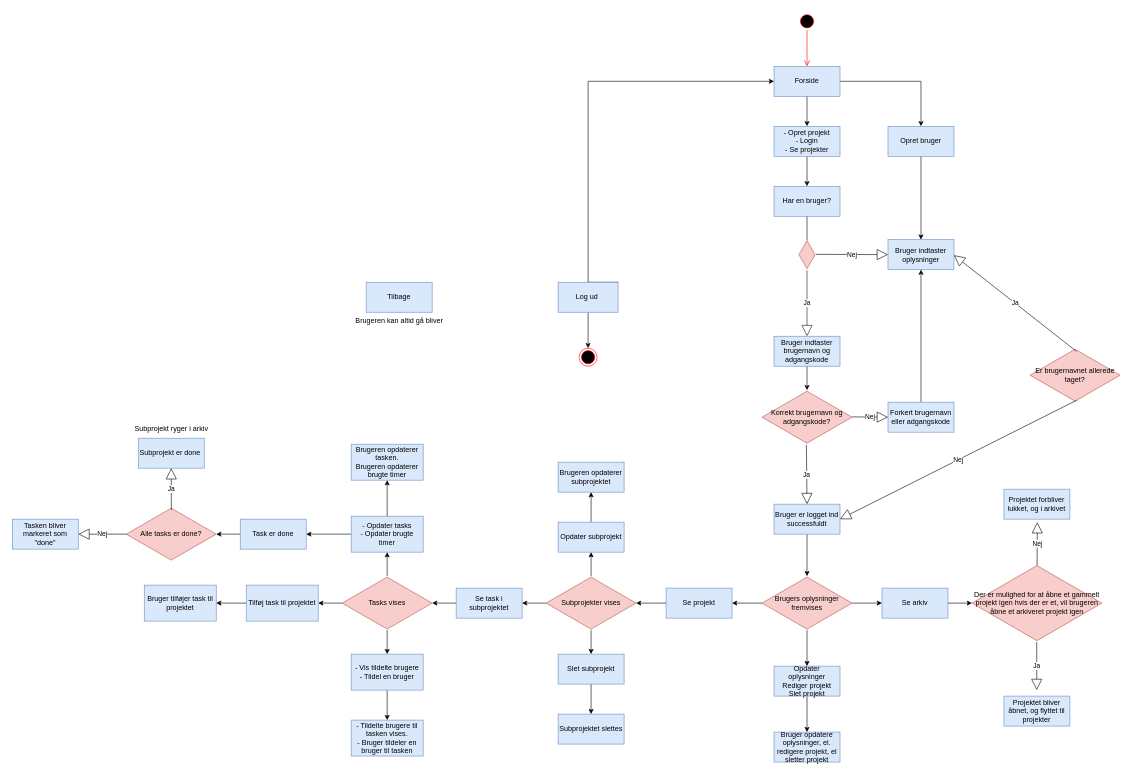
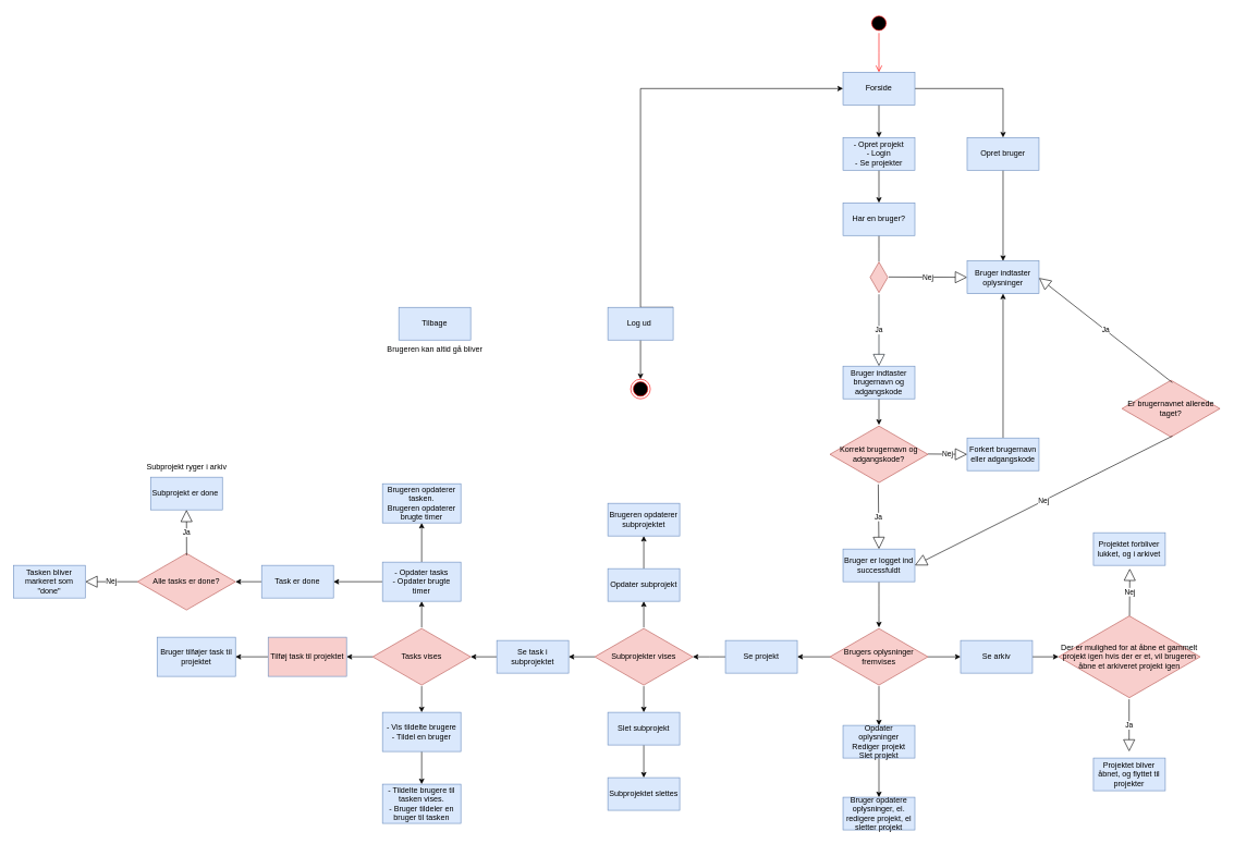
  <mxCell id="0" />
  <mxCell id="1" parent="0" />
  <mxCell id="2" style="edgeStyle=orthogonalEdgeStyle;rounded=0;orthogonalLoop=1;jettySize=auto;html=1;exitX=0.5;exitY=1;exitDx=0;exitDy=0;endArrow=none;endFill=0;" edge="1" parent="1" source="3"><mxGeometry relative="1" as="geometry"><mxPoint x="1345" y="400" as="targetPoint" /></mxGeometry></mxCell>
  <mxCell id="3" value="Har en bruger?" style="html=1;whiteSpace=wrap;fillColor=#dae8fc;strokeColor=#6c8ebf;" vertex="1" parent="1"><mxGeometry x="1290" y="310" width="110" height="50" as="geometry" /></mxCell>
  <mxCell id="4" value="" style="edgeStyle=orthogonalEdgeStyle;rounded=0;orthogonalLoop=1;jettySize=auto;html=1;" edge="1" parent="1" source="5" target="12"><mxGeometry relative="1" as="geometry" /></mxCell>
  <mxCell id="5" value="Bruger indtaster brugernavn og adgangskode" style="html=1;whiteSpace=wrap;fillColor=#dae8fc;strokeColor=#6c8ebf;" vertex="1" parent="1"><mxGeometry x="1290" y="560" width="110" height="50" as="geometry" /></mxCell>
  <mxCell id="6" style="edgeStyle=orthogonalEdgeStyle;rounded=0;orthogonalLoop=1;jettySize=auto;html=1;exitX=0.5;exitY=0;exitDx=0;exitDy=0;entryX=0.5;entryY=1;entryDx=0;entryDy=0;" edge="1" parent="1" source="7" target="9"><mxGeometry relative="1" as="geometry" /></mxCell>
  <mxCell id="7" value="Forkert brugernavn eller adgangskode" style="html=1;whiteSpace=wrap;fillColor=#dae8fc;strokeColor=#6c8ebf;" vertex="1" parent="1"><mxGeometry x="1480" y="670" width="110" height="50" as="geometry" /></mxCell>
  <mxCell id="8" value="Nej" style="endArrow=block;endSize=16;endFill=0;html=1;rounded=0;entryX=0;entryY=0.5;entryDx=0;entryDy=0;" edge="1" parent="1" target="9"><mxGeometry width="160" relative="1" as="geometry"><mxPoint x="1360" y="423.5" as="sourcePoint" /><mxPoint x="1470" y="424" as="targetPoint" /></mxGeometry></mxCell>
  <mxCell id="9" value="Bruger indtaster oplysninger" style="html=1;whiteSpace=wrap;fillColor=#dae8fc;strokeColor=#6c8ebf;" vertex="1" parent="1"><mxGeometry x="1480" y="399" width="110" height="50" as="geometry" /></mxCell>
  <mxCell id="10" value="Ja" style="endArrow=block;endSize=16;endFill=0;html=1;rounded=0;entryX=0.5;entryY=0;entryDx=0;entryDy=0;fillColor=#dae8fc;strokeColor=#141B24;" edge="1" parent="1" target="5"><mxGeometry width="160" relative="1" as="geometry"><mxPoint x="1345" y="450" as="sourcePoint" /><mxPoint x="1344.5" y="541" as="targetPoint" /></mxGeometry></mxCell>
  <mxCell id="11" value="" style="html=1;whiteSpace=wrap;aspect=fixed;shape=isoRectangle;rotation=90;fillColor=#f8cecc;strokeColor=#b85450;" vertex="1" parent="1"><mxGeometry x="1321.67" y="410" width="46.67" height="28" as="geometry" /></mxCell>
  <mxCell id="12" value="Korrekt brugernavn og adgangskode?" style="html=1;whiteSpace=wrap;aspect=fixed;shape=isoRectangle;fillColor=#f8cecc;strokeColor=#b85450;" vertex="1" parent="1"><mxGeometry x="1270" y="650" width="150" height="90" as="geometry" /></mxCell>
  <mxCell id="13" value="Nej" style="endArrow=block;endSize=16;endFill=0;html=1;rounded=0;entryX=0;entryY=0.5;entryDx=0;entryDy=0;" edge="1" parent="1" target="7"><mxGeometry width="160" relative="1" as="geometry"><mxPoint x="1420" y="694.5" as="sourcePoint" /><mxPoint x="1490" y="695" as="targetPoint" /></mxGeometry></mxCell>
  <mxCell id="14" value="" style="edgeStyle=orthogonalEdgeStyle;rounded=0;orthogonalLoop=1;jettySize=auto;html=1;" edge="1" parent="1" source="15"><mxGeometry relative="1" as="geometry"><mxPoint x="1345" y="960" as="targetPoint" /></mxGeometry></mxCell>
  <mxCell id="15" value="Bruger er logget ind successfuldt" style="html=1;whiteSpace=wrap;fillColor=#dae8fc;strokeColor=#6c8ebf;" vertex="1" parent="1"><mxGeometry x="1290" y="840" width="110" height="50" as="geometry" /></mxCell>
  <mxCell id="16" value="Ja" style="endArrow=block;endSize=16;endFill=0;html=1;rounded=0;exitX=0.493;exitY=1.011;exitDx=0;exitDy=0;exitPerimeter=0;entryX=0.5;entryY=0;entryDx=0;entryDy=0;" edge="1" parent="1" source="12" target="15"><mxGeometry width="160" relative="1" as="geometry"><mxPoint x="1340" y="880" as="sourcePoint" /><mxPoint x="1410" y="820" as="targetPoint" /></mxGeometry></mxCell>
  <mxCell id="17" value="" style="edgeStyle=orthogonalEdgeStyle;rounded=0;orthogonalLoop=1;jettySize=auto;html=1;" edge="1" parent="1" source="19" target="21"><mxGeometry relative="1" as="geometry" /></mxCell>
  <mxCell id="18" style="edgeStyle=orthogonalEdgeStyle;rounded=0;orthogonalLoop=1;jettySize=auto;html=1;exitX=1;exitY=0.5;exitDx=0;exitDy=0;entryX=0.5;entryY=0;entryDx=0;entryDy=0;" edge="1" parent="1" source="19" target="23"><mxGeometry relative="1" as="geometry" /></mxCell>
  <mxCell id="19" value="Forside" style="html=1;whiteSpace=wrap;fillColor=#dae8fc;strokeColor=#6c8ebf;" vertex="1" parent="1"><mxGeometry x="1290" y="110" width="110" height="50" as="geometry" /></mxCell>
  <mxCell id="20" value="" style="edgeStyle=orthogonalEdgeStyle;rounded=0;orthogonalLoop=1;jettySize=auto;html=1;" edge="1" parent="1" source="21" target="3"><mxGeometry relative="1" as="geometry" /></mxCell>
  <mxCell id="21" value="- Opret projekt&lt;div&gt;- Login&lt;/div&gt;&lt;div&gt;- Se projekter&lt;/div&gt;" style="html=1;whiteSpace=wrap;fillColor=#dae8fc;strokeColor=#6c8ebf;" vertex="1" parent="1"><mxGeometry x="1290" y="210" width="110" height="50" as="geometry" /></mxCell>
  <mxCell id="22" style="edgeStyle=orthogonalEdgeStyle;rounded=0;orthogonalLoop=1;jettySize=auto;html=1;exitX=0.5;exitY=1;exitDx=0;exitDy=0;" edge="1" parent="1" source="23" target="9"><mxGeometry relative="1" as="geometry" /></mxCell>
  <mxCell id="23" value="Opret bruger" style="html=1;whiteSpace=wrap;fillColor=#dae8fc;strokeColor=#6c8ebf;" vertex="1" parent="1"><mxGeometry x="1480" y="210" width="110" height="50" as="geometry" /></mxCell>
  <mxCell id="24" value="" style="edgeStyle=orthogonalEdgeStyle;rounded=0;orthogonalLoop=1;jettySize=auto;html=1;" edge="1" parent="1" source="27" target="29"><mxGeometry relative="1" as="geometry" /></mxCell>
  <mxCell id="25" value="" style="edgeStyle=orthogonalEdgeStyle;rounded=0;orthogonalLoop=1;jettySize=auto;html=1;" edge="1" parent="1" source="27" target="31"><mxGeometry relative="1" as="geometry" /></mxCell>
  <mxCell id="26" value="" style="edgeStyle=orthogonalEdgeStyle;rounded=0;orthogonalLoop=1;jettySize=auto;html=1;" edge="1" parent="1" source="27" target="33"><mxGeometry relative="1" as="geometry" /></mxCell>
  <mxCell id="27" value="Brugers oplysninger fremvises" style="html=1;whiteSpace=wrap;aspect=fixed;shape=isoRectangle;fillColor=#f8cecc;strokeColor=#b85450;" vertex="1" parent="1"><mxGeometry x="1270" y="960" width="150" height="90" as="geometry" /></mxCell>
  <mxCell id="28" value="" style="edgeStyle=orthogonalEdgeStyle;rounded=0;orthogonalLoop=1;jettySize=auto;html=1;" edge="1" parent="1" source="29"><mxGeometry relative="1" as="geometry"><mxPoint x="1060" y="1005" as="targetPoint" /></mxGeometry></mxCell>
  <mxCell id="29" value="Se projekt" style="html=1;whiteSpace=wrap;fillColor=#dae8fc;strokeColor=#6c8ebf;" vertex="1" parent="1"><mxGeometry x="1110" y="980" width="110" height="50" as="geometry" /></mxCell>
  <mxCell id="30" value="" style="edgeStyle=orthogonalEdgeStyle;rounded=0;orthogonalLoop=1;jettySize=auto;html=1;" edge="1" parent="1" source="31" target="34"><mxGeometry relative="1" as="geometry" /></mxCell>
  <mxCell id="31" value="&lt;div&gt;Opdater oplysninger&lt;/div&gt;&lt;div&gt;Rediger projekt&lt;/div&gt;&lt;div&gt;Slet projekt&lt;/div&gt;" style="html=1;whiteSpace=wrap;fillColor=#dae8fc;strokeColor=#6c8ebf;" vertex="1" parent="1"><mxGeometry x="1290" y="1110" width="110" height="50" as="geometry" /></mxCell>
  <mxCell id="32" value="" style="edgeStyle=orthogonalEdgeStyle;rounded=0;orthogonalLoop=1;jettySize=auto;html=1;" edge="1" parent="1" source="33" target="80"><mxGeometry relative="1" as="geometry" /></mxCell>
  <mxCell id="33" value="Se arkiv" style="html=1;whiteSpace=wrap;fillColor=#dae8fc;strokeColor=#6c8ebf;" vertex="1" parent="1"><mxGeometry x="1470" y="980" width="110" height="50" as="geometry" /></mxCell>
  <mxCell id="34" value="Bruger opdatere oplysninger, el. redigere projekt, el sletter projekt" style="html=1;whiteSpace=wrap;fillColor=#dae8fc;strokeColor=#6c8ebf;" vertex="1" parent="1"><mxGeometry x="1290" y="1220" width="110" height="50" as="geometry" /></mxCell>
  <mxCell id="35" value="" style="edgeStyle=orthogonalEdgeStyle;rounded=0;orthogonalLoop=1;jettySize=auto;html=1;" edge="1" parent="1" source="38" target="40"><mxGeometry relative="1" as="geometry" /></mxCell>
  <mxCell id="36" value="" style="edgeStyle=orthogonalEdgeStyle;rounded=0;orthogonalLoop=1;jettySize=auto;html=1;" edge="1" parent="1" source="38" target="44"><mxGeometry relative="1" as="geometry" /></mxCell>
  <mxCell id="37" value="" style="edgeStyle=orthogonalEdgeStyle;rounded=0;orthogonalLoop=1;jettySize=auto;html=1;" edge="1" parent="1" source="38" target="42"><mxGeometry relative="1" as="geometry" /></mxCell>
  <mxCell id="38" value="Subprojekter vises" style="html=1;whiteSpace=wrap;aspect=fixed;shape=isoRectangle;fillColor=#f8cecc;strokeColor=#b85450;" vertex="1" parent="1"><mxGeometry x="910" y="960" width="150" height="90" as="geometry" /></mxCell>
  <mxCell id="39" value="" style="edgeStyle=orthogonalEdgeStyle;rounded=0;orthogonalLoop=1;jettySize=auto;html=1;" edge="1" parent="1" source="40" target="46"><mxGeometry relative="1" as="geometry" /></mxCell>
  <mxCell id="40" value="Opdater subprojekt" style="html=1;whiteSpace=wrap;fillColor=#dae8fc;strokeColor=#6c8ebf;" vertex="1" parent="1"><mxGeometry x="930" y="870" width="110" height="50" as="geometry" /></mxCell>
  <mxCell id="41" value="" style="edgeStyle=orthogonalEdgeStyle;rounded=0;orthogonalLoop=1;jettySize=auto;html=1;" edge="1" parent="1" source="42" target="45"><mxGeometry relative="1" as="geometry" /></mxCell>
  <mxCell id="42" value="Slet subprojekt" style="html=1;whiteSpace=wrap;fillColor=#dae8fc;strokeColor=#6c8ebf;" vertex="1" parent="1"><mxGeometry x="930" y="1090" width="110" height="50" as="geometry" /></mxCell>
  <mxCell id="43" value="" style="edgeStyle=orthogonalEdgeStyle;rounded=0;orthogonalLoop=1;jettySize=auto;html=1;" edge="1" parent="1" source="44" target="50"><mxGeometry relative="1" as="geometry" /></mxCell>
  <mxCell id="44" value="Se task i subprojektet" style="html=1;whiteSpace=wrap;fillColor=#dae8fc;strokeColor=#6c8ebf;" vertex="1" parent="1"><mxGeometry x="760" y="980" width="110" height="50" as="geometry" /></mxCell>
  <mxCell id="45" value="Subprojektet slettes" style="html=1;whiteSpace=wrap;fillColor=#dae8fc;strokeColor=#6c8ebf;" vertex="1" parent="1"><mxGeometry x="930" y="1190" width="110" height="50" as="geometry" /></mxCell>
  <mxCell id="46" value="Brugeren opdaterer subprojektet" style="html=1;whiteSpace=wrap;fillColor=#dae8fc;strokeColor=#6c8ebf;" vertex="1" parent="1"><mxGeometry x="930" y="770" width="110" height="50" as="geometry" /></mxCell>
  <mxCell id="47" value="" style="edgeStyle=orthogonalEdgeStyle;rounded=0;orthogonalLoop=1;jettySize=auto;html=1;" edge="1" parent="1" source="50" target="53"><mxGeometry relative="1" as="geometry" /></mxCell>
  <mxCell id="48" value="" style="edgeStyle=orthogonalEdgeStyle;rounded=0;orthogonalLoop=1;jettySize=auto;html=1;" edge="1" parent="1" source="50" target="55"><mxGeometry relative="1" as="geometry" /></mxCell>
  <mxCell id="49" value="" style="edgeStyle=orthogonalEdgeStyle;rounded=0;orthogonalLoop=1;jettySize=auto;html=1;" edge="1" parent="1" source="50" target="57"><mxGeometry relative="1" as="geometry" /></mxCell>
  <mxCell id="50" value="Tasks vises" style="html=1;whiteSpace=wrap;aspect=fixed;shape=isoRectangle;fillColor=#f8cecc;strokeColor=#b85450;" vertex="1" parent="1"><mxGeometry x="570" y="960" width="150" height="90" as="geometry" /></mxCell>
  <mxCell id="51" value="" style="edgeStyle=orthogonalEdgeStyle;rounded=0;orthogonalLoop=1;jettySize=auto;html=1;" edge="1" parent="1" source="53" target="58"><mxGeometry relative="1" as="geometry" /></mxCell>
  <mxCell id="52" value="" style="edgeStyle=orthogonalEdgeStyle;rounded=0;orthogonalLoop=1;jettySize=auto;html=1;" edge="1" parent="1" source="53" target="73"><mxGeometry relative="1" as="geometry" /></mxCell>
  <mxCell id="53" value="- Opdater tasks&lt;div&gt;- Opdater brugte timer&lt;/div&gt;" style="rounded=0;whiteSpace=wrap;html=1;fillColor=#dae8fc;strokeColor=#6c8ebf;" vertex="1" parent="1"><mxGeometry x="585" y="860" width="120" height="60" as="geometry" /></mxCell>
  <mxCell id="54" value="" style="edgeStyle=orthogonalEdgeStyle;rounded=0;orthogonalLoop=1;jettySize=auto;html=1;" edge="1" parent="1" source="55" target="60"><mxGeometry relative="1" as="geometry" /></mxCell>
- <mxCell id="55" value="Tilføj task til projektet" style="rounded=0;whiteSpace=wrap;html=1;fillColor=#dae8fc;strokeColor=#6c8ebf;" vertex="1" parent="1"><mxGeometry x="410" y="975" width="120" height="60" as="geometry" /></mxCell>
+ <mxCell id="55" value="Tilføj task til projektet" style="rounded=0;whiteSpace=wrap;html=1;fillColor=#f8cecc;strokeColor=#6c8ebf;" vertex="1" parent="1"><mxGeometry x="410" y="975" width="120" height="60" as="geometry" /></mxCell>
  <mxCell id="56" value="" style="edgeStyle=orthogonalEdgeStyle;rounded=0;orthogonalLoop=1;jettySize=auto;html=1;" edge="1" parent="1" source="57" target="59"><mxGeometry relative="1" as="geometry" /></mxCell>
  <mxCell id="57" value="- Vis tildelte brugere&lt;div&gt;- Tildel en bruger&lt;/div&gt;" style="rounded=0;whiteSpace=wrap;html=1;fillColor=#dae8fc;strokeColor=#6c8ebf;" vertex="1" parent="1"><mxGeometry x="585" y="1090" width="120" height="60" as="geometry" /></mxCell>
  <mxCell id="58" value="Brugeren opdaterer tasken.&lt;div&gt;Brugeren opdaterer brugte timer&lt;/div&gt;" style="rounded=0;whiteSpace=wrap;html=1;fillColor=#dae8fc;strokeColor=#6c8ebf;" vertex="1" parent="1"><mxGeometry x="585" y="740" width="120" height="60" as="geometry" /></mxCell>
  <mxCell id="59" value="- Tildelte brugere til tasken vises.&lt;div&gt;- Bruger tildeler en bruger til tasken&lt;/div&gt;" style="rounded=0;whiteSpace=wrap;html=1;fillColor=#dae8fc;strokeColor=#6c8ebf;" vertex="1" parent="1"><mxGeometry x="585" y="1200" width="120" height="60" as="geometry" /></mxCell>
  <mxCell id="60" value="Bruger tilføjer task til projektet" style="rounded=0;whiteSpace=wrap;html=1;fillColor=#dae8fc;strokeColor=#6c8ebf;" vertex="1" parent="1"><mxGeometry x="240" y="975" width="120" height="60" as="geometry" /></mxCell>
  <mxCell id="61" value="" style="ellipse;html=1;shape=startState;fillColor=#000000;strokeColor=#ff0000;" vertex="1" parent="1"><mxGeometry x="1330" y="20" width="30" height="30" as="geometry" /></mxCell>
  <mxCell id="62" value="" style="edgeStyle=orthogonalEdgeStyle;html=1;verticalAlign=bottom;endArrow=open;endSize=8;strokeColor=#ff0000;rounded=0;" edge="1" source="61" parent="1"><mxGeometry relative="1" as="geometry"><mxPoint x="1345" y="110" as="targetPoint" /></mxGeometry></mxCell>
  <mxCell id="63" style="edgeStyle=orthogonalEdgeStyle;rounded=0;orthogonalLoop=1;jettySize=auto;html=1;exitX=1;exitY=0;exitDx=0;exitDy=0;entryX=0;entryY=0.5;entryDx=0;entryDy=0;" edge="1" parent="1" source="65" target="19"><mxGeometry relative="1" as="geometry"><Array as="points"><mxPoint x="980" y="470" /><mxPoint x="980" y="135" /></Array></mxGeometry></mxCell>
  <mxCell id="64" style="edgeStyle=orthogonalEdgeStyle;rounded=0;orthogonalLoop=1;jettySize=auto;html=1;exitX=0.5;exitY=1;exitDx=0;exitDy=0;entryX=0.5;entryY=0;entryDx=0;entryDy=0;" edge="1" parent="1" source="65" target="69"><mxGeometry relative="1" as="geometry" /></mxCell>
  <mxCell id="65" value="Log ud&amp;nbsp;" style="html=1;whiteSpace=wrap;fillColor=#dae8fc;strokeColor=#6c8ebf;" vertex="1" parent="1"><mxGeometry x="930" y="470" width="100" height="50" as="geometry" /></mxCell>
  <mxCell id="66" value="Er brugernavnet allerede taget?" style="html=1;whiteSpace=wrap;aspect=fixed;shape=isoRectangle;fillColor=#f8cecc;strokeColor=#b85450;" vertex="1" parent="1"><mxGeometry x="1717" y="580" width="150" height="90" as="geometry" /></mxCell>
  <mxCell id="67" value="Ja" style="endArrow=block;endSize=16;endFill=0;html=1;rounded=0;entryX=1;entryY=0.5;entryDx=0;entryDy=0;exitX=0.514;exitY=0.057;exitDx=0;exitDy=0;exitPerimeter=0;" edge="1" parent="1" source="66"><mxGeometry width="160" relative="1" as="geometry"><mxPoint x="1792" y="770" as="sourcePoint" /><mxPoint x="1590" y="425" as="targetPoint" /></mxGeometry></mxCell>
  <mxCell id="68" value="Nej" style="endArrow=block;endSize=16;endFill=0;html=1;rounded=0;entryX=1;entryY=0.5;entryDx=0;entryDy=0;exitX=0.515;exitY=0.966;exitDx=0;exitDy=0;exitPerimeter=0;" edge="1" parent="1" source="66" target="15"><mxGeometry width="160" relative="1" as="geometry"><mxPoint x="1790" y="469" as="sourcePoint" /><mxPoint x="1710" y="859" as="targetPoint" /></mxGeometry></mxCell>
  <mxCell id="69" value="" style="ellipse;html=1;shape=endState;fillColor=#000000;strokeColor=#ff0000;" vertex="1" parent="1"><mxGeometry x="965" y="580" width="30" height="30" as="geometry" /></mxCell>
  <mxCell id="70" value="Tilbage" style="html=1;whiteSpace=wrap;fillColor=#dae8fc;strokeColor=#6c8ebf;" vertex="1" parent="1"><mxGeometry x="610" y="470" width="110" height="50" as="geometry" /></mxCell>
  <mxCell id="71" value="Brugeren kan altid gå bliver" style="text;html=1;align=center;verticalAlign=middle;resizable=0;points=[];autosize=1;strokeColor=none;fillColor=none;" vertex="1" parent="1"><mxGeometry x="575" y="520" width="180" height="30" as="geometry" /></mxCell>
  <mxCell id="72" value="" style="edgeStyle=orthogonalEdgeStyle;rounded=0;orthogonalLoop=1;jettySize=auto;html=1;" edge="1" parent="1" source="73" target="74"><mxGeometry relative="1" as="geometry" /></mxCell>
  <mxCell id="73" value="Task er done" style="html=1;whiteSpace=wrap;fillColor=#dae8fc;strokeColor=#6c8ebf;" vertex="1" parent="1"><mxGeometry x="400" y="865" width="110" height="50" as="geometry" /></mxCell>
  <mxCell id="74" value="Alle tasks er done?" style="html=1;whiteSpace=wrap;aspect=fixed;shape=isoRectangle;fillColor=#f8cecc;strokeColor=#b85450;" vertex="1" parent="1"><mxGeometry x="210" y="845" width="150" height="90" as="geometry" /></mxCell>
  <mxCell id="75" value="Subprojekt er done&amp;nbsp;" style="html=1;whiteSpace=wrap;fillColor=#dae8fc;strokeColor=#6c8ebf;" vertex="1" parent="1"><mxGeometry x="230" y="730" width="110" height="50" as="geometry" /></mxCell>
  <mxCell id="76" value="Subprojekt ryger i arkiv" style="text;html=1;align=center;verticalAlign=middle;resizable=0;points=[];autosize=1;strokeColor=none;fillColor=none;" vertex="1" parent="1"><mxGeometry x="210" y="700" width="150" height="30" as="geometry" /></mxCell>
  <mxCell id="77" value="Ja" style="endArrow=block;endSize=16;endFill=0;html=1;rounded=0;entryX=0.5;entryY=1;entryDx=0;entryDy=0;exitX=0.501;exitY=0.053;exitDx=0;exitDy=0;exitPerimeter=0;" edge="1" parent="1" source="74" target="75"><mxGeometry width="160" relative="1" as="geometry"><mxPoint x="280" y="845" as="sourcePoint" /><mxPoint x="440" y="845" as="targetPoint" /></mxGeometry></mxCell>
  <mxCell id="78" value="Nej" style="endArrow=block;endSize=16;endFill=0;html=1;rounded=0;" edge="1" parent="1"><mxGeometry width="160" relative="1" as="geometry"><mxPoint x="210" y="890" as="sourcePoint" /><mxPoint x="130.15" y="890" as="targetPoint" /></mxGeometry></mxCell>
  <mxCell id="79" value="Tasken bliver markeret som &quot;done&quot;" style="html=1;whiteSpace=wrap;fillColor=#dae8fc;strokeColor=#6c8ebf;" vertex="1" parent="1"><mxGeometry x="20" y="865" width="110" height="50" as="geometry" /></mxCell>
  <mxCell id="80" value="Der er mulighed for at åbne et gammelt projekt igen hvis der er et, vil brugeren åbne et arkiveret projekt igen" style="html=1;whiteSpace=wrap;aspect=fixed;shape=isoRectangle;fillColor=#f8cecc;strokeColor=#b85450;" vertex="1" parent="1"><mxGeometry x="1620" y="940" width="216.67" height="130" as="geometry" /></mxCell>
  <mxCell id="81" value="Nej" style="endArrow=block;endSize=16;endFill=0;html=1;rounded=0;exitX=0.501;exitY=0.017;exitDx=0;exitDy=0;exitPerimeter=0;" edge="1" parent="1" source="80"><mxGeometry x="-0.001" width="160" relative="1" as="geometry"><mxPoint x="1670" y="863.82" as="sourcePoint" /><mxPoint x="1729" y="870" as="targetPoint" /><mxPoint as="offset" /></mxGeometry></mxCell>
  <mxCell id="82" value="Ja" style="endArrow=block;endSize=16;endFill=0;html=1;rounded=0;" edge="1" parent="1"><mxGeometry width="160" relative="1" as="geometry"><mxPoint x="1728" y="1070" as="sourcePoint" /><mxPoint x="1728" y="1150" as="targetPoint" /></mxGeometry></mxCell>
  <mxCell id="83" value="Projektet bliver åbnet, og flyttet til projekter" style="html=1;whiteSpace=wrap;fillColor=#dae8fc;strokeColor=#6c8ebf;" vertex="1" parent="1"><mxGeometry x="1673.33" y="1160" width="110" height="50" as="geometry" /></mxCell>
  <mxCell id="84" value="Projektet forbliver lukket, og i arkivet" style="html=1;whiteSpace=wrap;fillColor=#dae8fc;strokeColor=#6c8ebf;" vertex="1" parent="1"><mxGeometry x="1673.33" y="815" width="110" height="50" as="geometry" /></mxCell>
